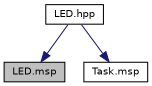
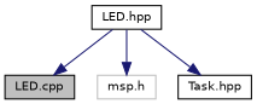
  digraph {
    node [color=black fillcolor=white fontname=Helvetica fontsize=10 shape=record style=filled]
    edge [color=midnightblue fontname=Helvetica fontsize=10 labelfontname=Helvetica labelfontsize=10 style=solid]
-   n1 [fillcolor=grey75 fontcolor=black height=0.2 label="LED.msp" width=0.4]
+   n1 [fillcolor=grey75 fontcolor=black height=0.2 label="LED.cpp" width=0.4]
    n2 [height=0.2 label="LED.hpp" width=0.4]
-   n4 [height=0.2 label="Task.msp" width=0.4]
+   n3 [color=grey75 height=0.2 label="msp.h" width=0.4]
+   n4 [height=0.2 label="Task.hpp" width=0.4]
    n2 -> n1
+   n2 -> n3
    n2 -> n4
  }
